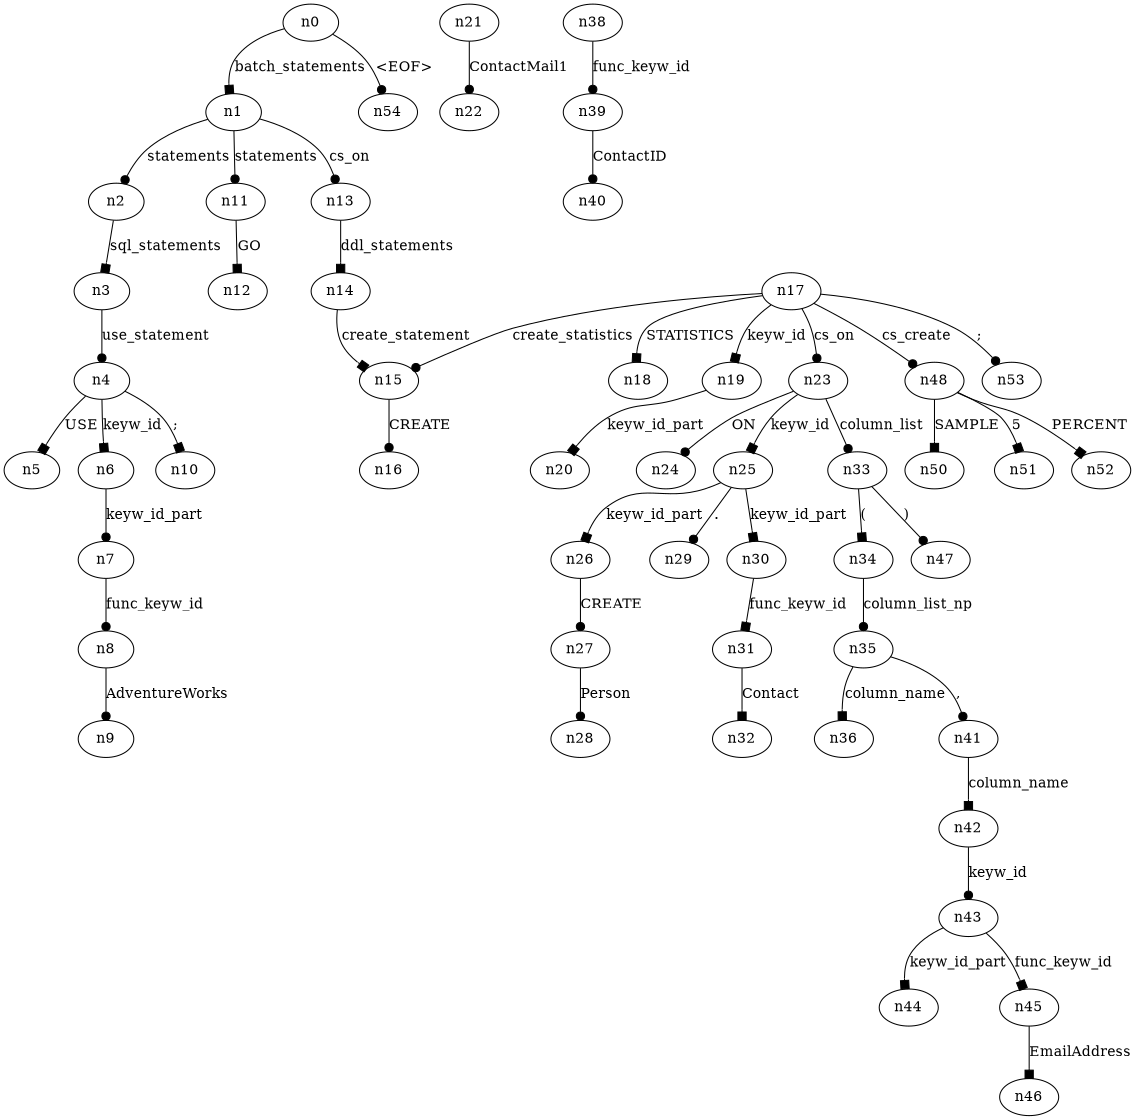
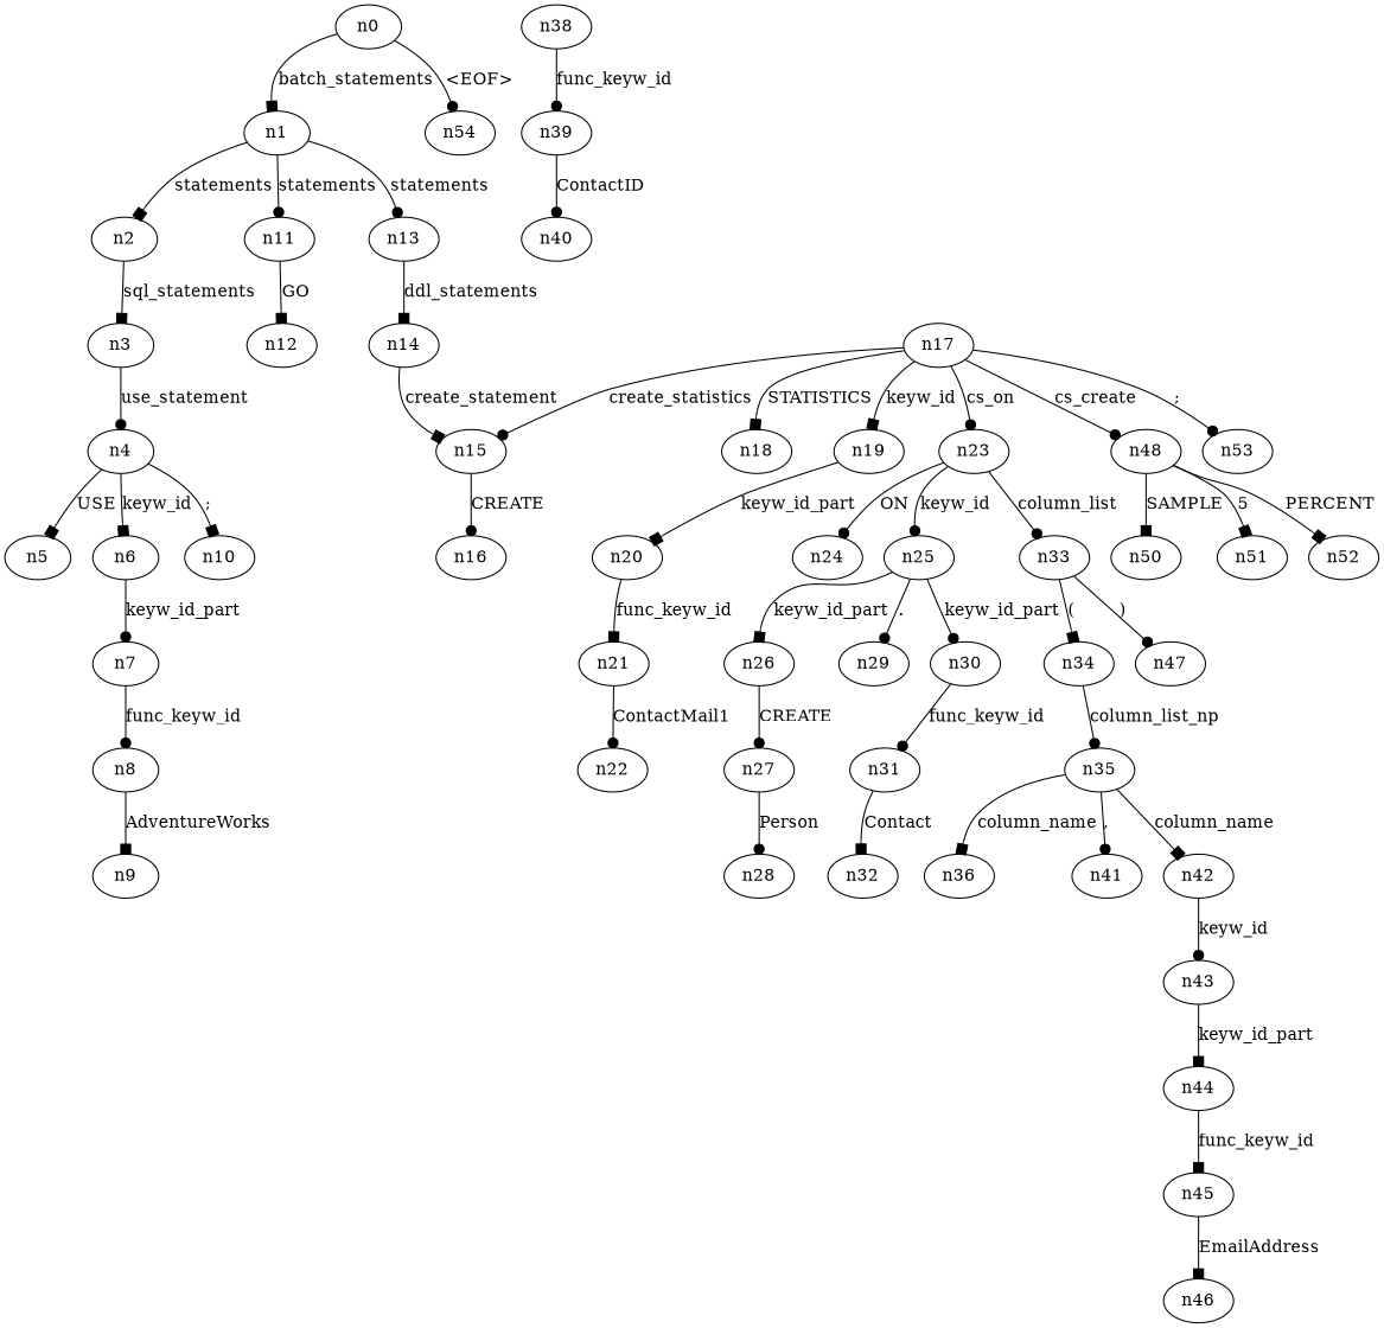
  digraph {
    edge [arrowhead=dot]
    n0
    n1
    n54
    n2
    n11
    n13
    n3
    n12
    n14
    n4
    n5
    n6
    n10
    n7
    n8
    n9
    n15
    n16
    n17
    n18
    n19
    n23
    n48
    n53
    n20
    n24
    n25
    n33
    n50
    n51
    n52
    n21
    n22
    n26
    n29
    n30
    n34
    n47
    n27
    n31
    n28
    n32
    n35
    n36
    n41
    n42
    n43
    n38
    n39
    n40
    n44
    n45
    n46
    n0 -> n1 [arrowhead=box label=batch_statements]
    n0 -> n54 [label="<EOF>"]
-   n1 -> n2 [label=statements]
+   n1 -> n2 [arrowhead=box label=statements]
    n1 -> n11 [label=statements]
-   n1 -> n13 [label=cs_on]
+   n1 -> n13 [label=statements]
    n2 -> n3 [arrowhead=box label=sql_statements]
    n11 -> n12 [arrowhead=box label=GO]
    n13 -> n14 [arrowhead=box label=ddl_statements]
    n3 -> n4 [label=use_statement]
    n14 -> n15 [arrowhead=box label=create_statement]
    n4 -> n5 [arrowhead=box label=USE]
    n4 -> n6 [arrowhead=box label=keyw_id]
    n4 -> n10 [arrowhead=box label=";"]
    n6 -> n7 [label=keyw_id_part]
    n7 -> n8 [label=func_keyw_id]
-   n8 -> n9 [label=AdventureWorks]
+   n8 -> n9 [arrowhead=box label=AdventureWorks]
    n15 -> n16 [label=CREATE]
    n17 -> n15 [label=create_statistics]
    n17 -> n18 [arrowhead=box label=STATISTICS]
    n17 -> n19 [arrowhead=box label=keyw_id]
    n17 -> n23 [label=cs_on]
    n17 -> n48 [label=cs_create]
    n17 -> n53 [label=";"]
    n19 -> n20 [arrowhead=box label=keyw_id_part]
    n23 -> n24 [label=ON]
-   n23 -> n25 [arrowhead=box label=keyw_id]
+   n23 -> n25 [label=keyw_id]
    n23 -> n33 [label=column_list]
    n48 -> n50 [arrowhead=box label=SAMPLE]
    n48 -> n51 [arrowhead=box label=5]
    n48 -> n52 [arrowhead=box label=PERCENT]
+   n20 -> n21 [arrowhead=box label=func_keyw_id]
    n25 -> n26 [arrowhead=box label=keyw_id_part]
    n25 -> n29 [label="."]
-   n25 -> n30 [arrowhead=box label=keyw_id_part]
+   n25 -> n30 [label=keyw_id_part]
    n33 -> n34 [arrowhead=box label="("]
    n33 -> n47 [label=")"]
    n21 -> n22 [label=ContactMail1]
    n26 -> n27 [label=CREATE]
-   n30 -> n31 [arrowhead=box label=func_keyw_id]
+   n30 -> n31 [label=func_keyw_id]
    n34 -> n35 [label=column_list_np]
    n27 -> n28 [label=Person]
    n31 -> n32 [arrowhead=box label=Contact]
    n35 -> n36 [arrowhead=box label=column_name]
    n35 -> n41 [label=","]
-   n41 -> n42 [arrowhead=box label=column_name]
+   n35 -> n42 [arrowhead=box label=column_name]
    n42 -> n43 [label=keyw_id]
    n43 -> n44 [arrowhead=box label=keyw_id_part]
    n38 -> n39 [label=func_keyw_id]
    n39 -> n40 [label=ContactID]
-   n43 -> n45 [arrowhead=box label=func_keyw_id]
+   n44 -> n45 [arrowhead=box label=func_keyw_id]
    n45 -> n46 [arrowhead=box label=EmailAddress]
  }
